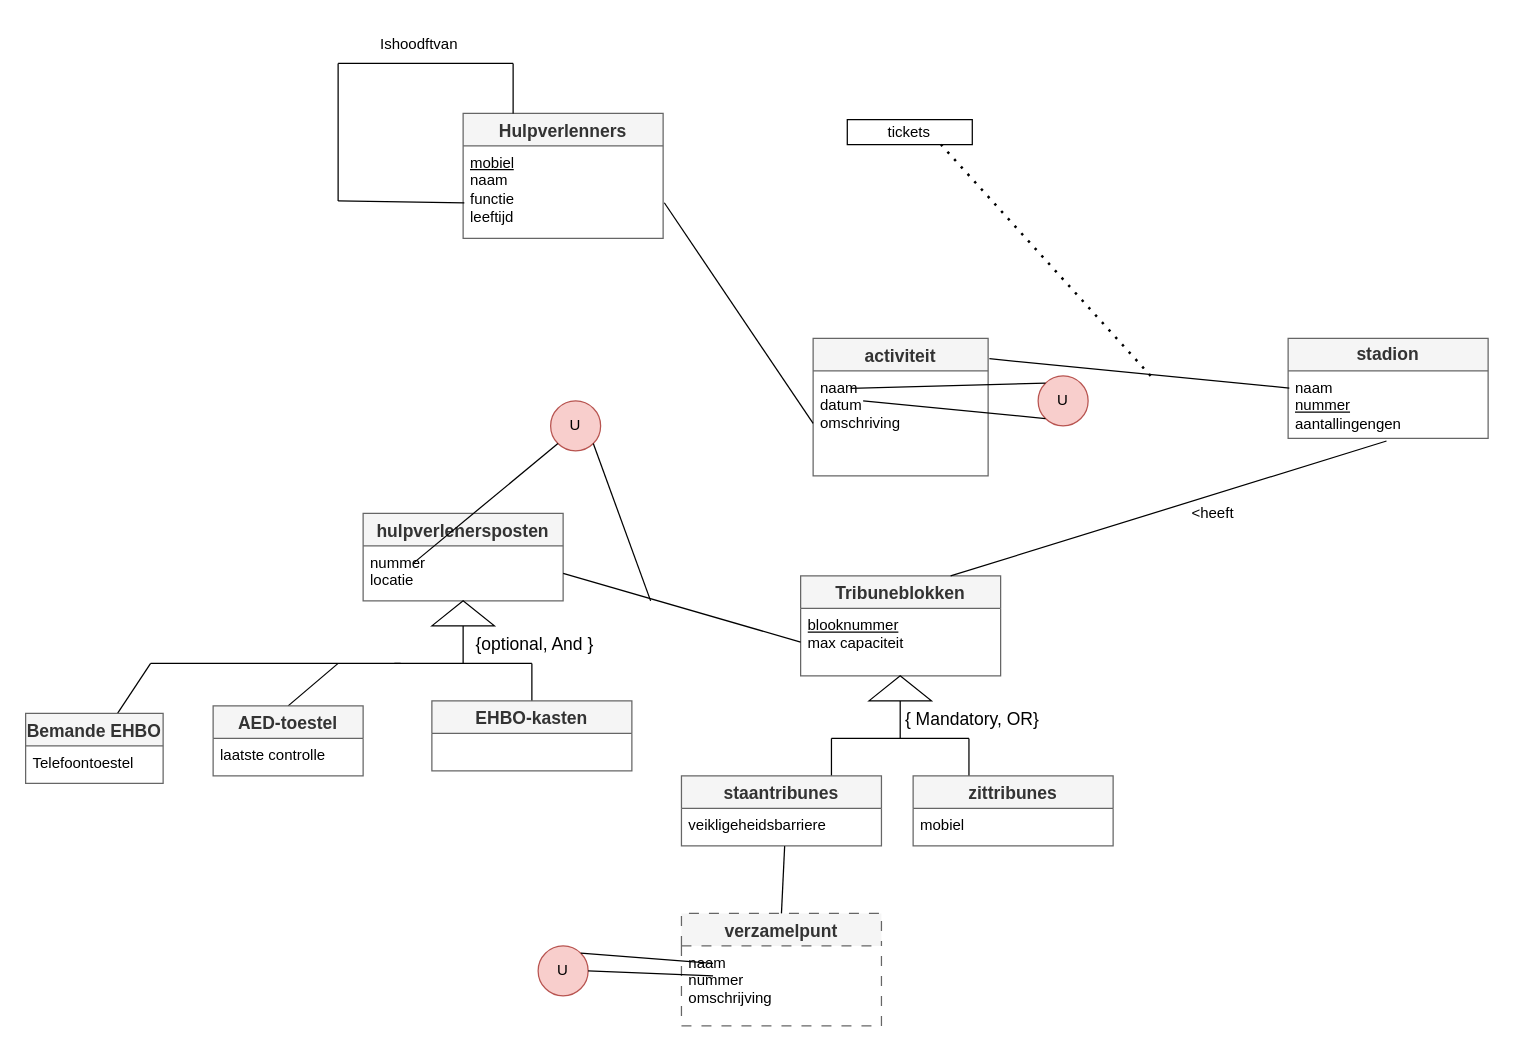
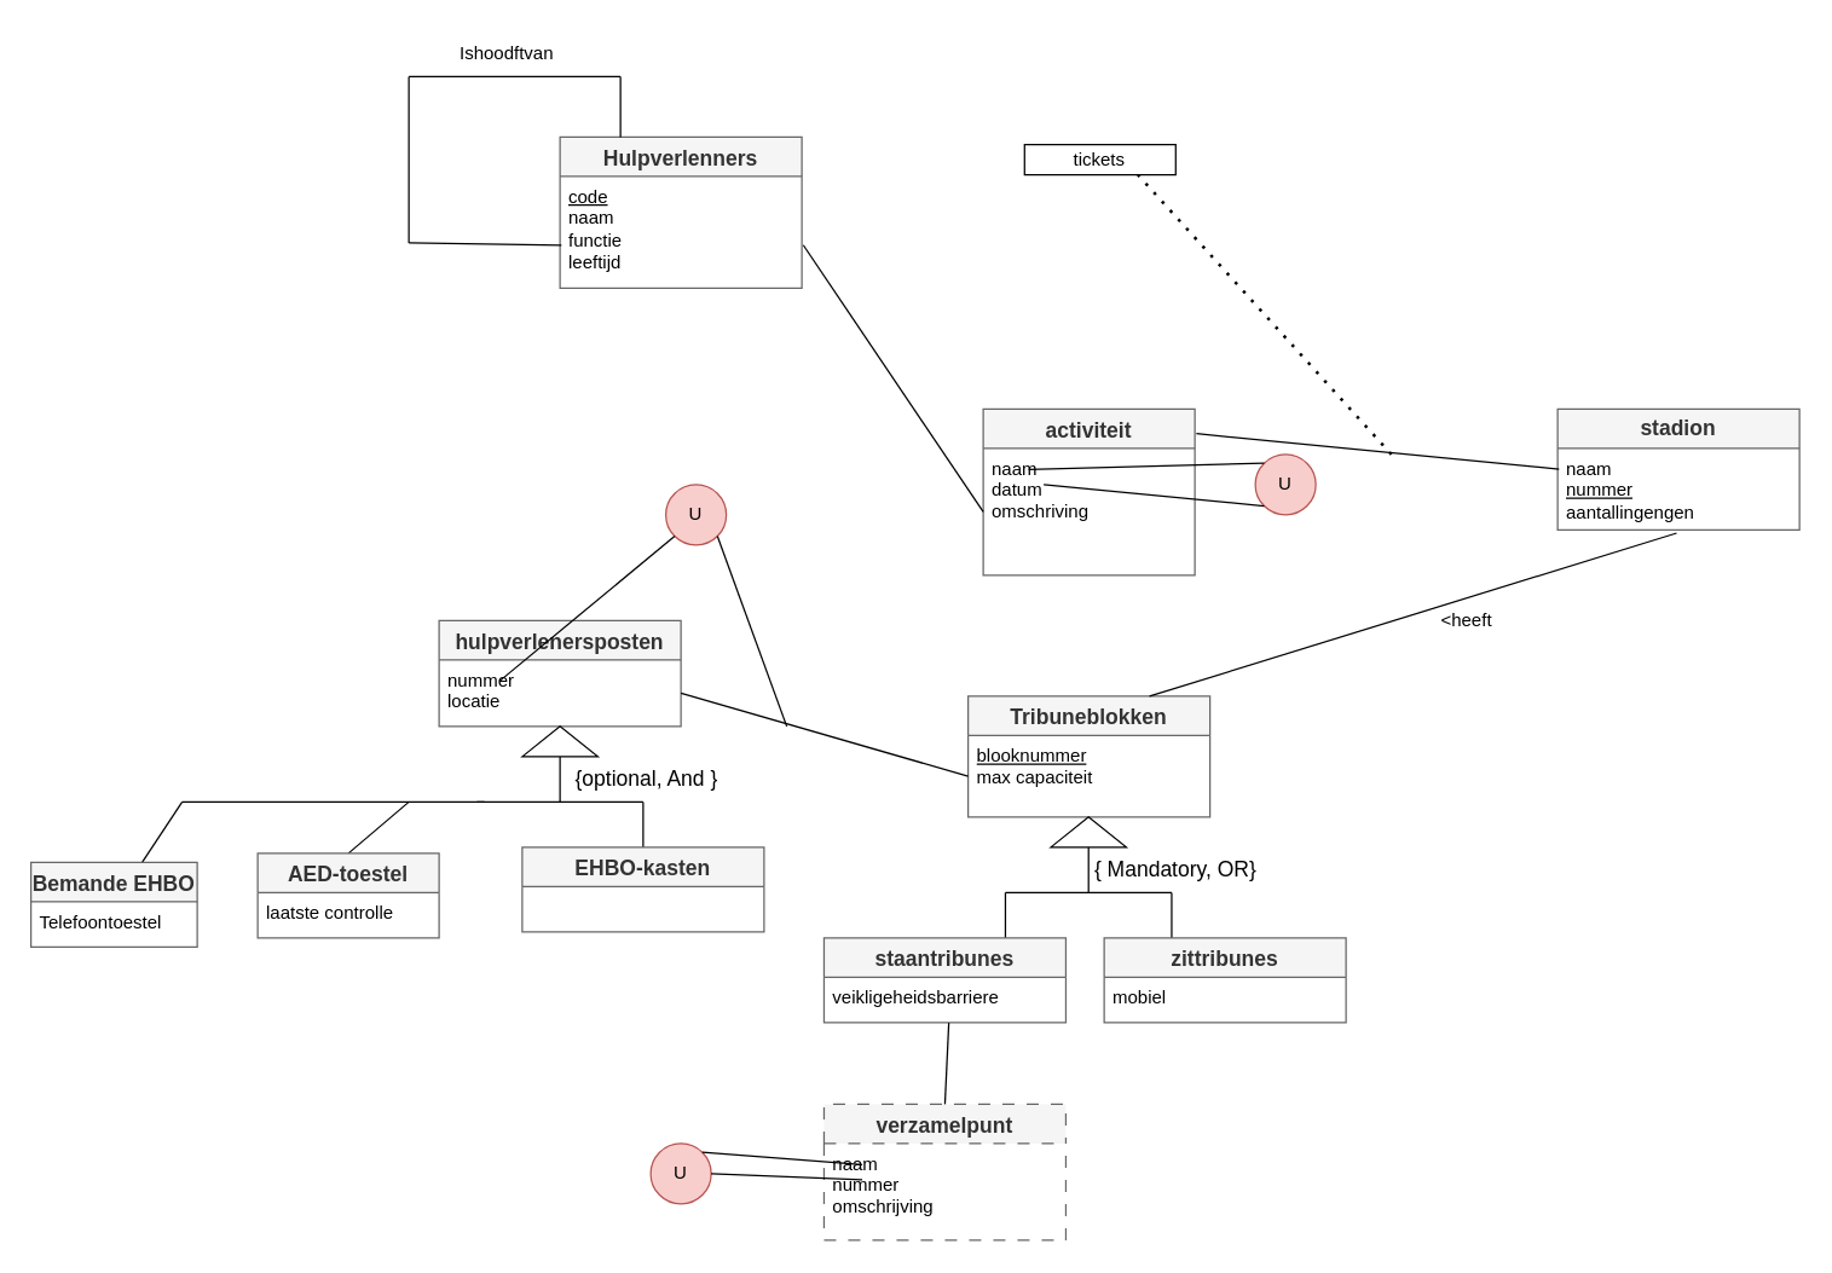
  <mxCell id="0" />
  <mxCell id="1" parent="0" />
  <mxCell id="2" value="stadion" style="swimlane;fontStyle=1;childLayout=stackLayout;horizontal=1;startSize=26;horizontalStack=0;resizeParent=1;resizeParentMax=0;resizeLast=0;collapsible=1;marginBottom=0;align=center;fontSize=14;strokeColor=#666666;fillColor=#f5f5f5;fontColor=#333333;whiteSpace=wrap;" vertex="1" parent="1"><mxGeometry x="1030" y="270" width="160" height="80" as="geometry" /></mxCell>
  <mxCell id="3" value="naam&lt;br&gt;&lt;u&gt;nummer&lt;/u&gt;&lt;div&gt;aantallingengen&lt;/div&gt;" style="text;strokeColor=none;fillColor=none;spacingLeft=4;spacingRight=4;overflow=hidden;rotatable=0;points=[[0,0.5],[1,0.5]];portConstraint=eastwest;fontSize=12;fontStyle=0;html=1;" vertex="1" parent="2"><mxGeometry y="26" width="160" height="54" as="geometry" /></mxCell>
  <mxCell id="4" value="activiteit" style="swimlane;fontStyle=1;childLayout=stackLayout;horizontal=1;startSize=26;horizontalStack=0;resizeParent=1;resizeParentMax=0;resizeLast=0;collapsible=1;marginBottom=0;align=center;fontSize=14;strokeColor=#666666;fillColor=#f5f5f5;fontColor=#333333;" vertex="1" parent="1"><mxGeometry x="650" y="270" width="140" height="110" as="geometry" /></mxCell>
  <mxCell id="5" value="naam&#10;datum&#10;omschriving" style="text;strokeColor=none;fillColor=none;spacingLeft=4;spacingRight=4;overflow=hidden;rotatable=0;points=[[0,0.5],[1,0.5]];portConstraint=eastwest;fontSize=12;" vertex="1" parent="4"><mxGeometry y="26" width="140" height="84" as="geometry" /></mxCell>
  <mxCell id="6" value="U" style="ellipse;whiteSpace=wrap;html=1;strokeColor=#b85450;fillColor=#f8cecc;" vertex="1" parent="1"><mxGeometry y="300" width="40" height="40" as="geometry" x="830" /></mxCell>
  <mxCell id="7" value="" style="endArrow=none;html=1;rounded=0;entryX=0;entryY=1;entryDx=0;entryDy=0;" edge="1" parent="1" target="6"><mxGeometry width="50" height="50" relative="1" as="geometry"><mxPoint x="690" y="320" as="sourcePoint" /><mxPoint x="540" y="390" as="targetPoint" /></mxGeometry></mxCell>
  <mxCell id="8" value="" style="endArrow=none;html=1;rounded=0;entryX=0;entryY=0;entryDx=0;entryDy=0;" edge="1" parent="1" target="6"><mxGeometry width="50" height="50" relative="1" as="geometry"><mxPoint x="680" y="310" as="sourcePoint" /><mxPoint x="860" y="190" as="targetPoint" /></mxGeometry></mxCell>
  <mxCell id="9" value="Tribuneblokken" style="swimlane;fontStyle=1;childLayout=stackLayout;horizontal=1;startSize=26;horizontalStack=0;resizeParent=1;resizeParentMax=0;resizeLast=0;collapsible=1;marginBottom=0;align=center;fontSize=14;strokeColor=#666666;fillColor=#f5f5f5;fontColor=#333333;" vertex="1" parent="1"><mxGeometry x="640" y="460" width="160" height="80" as="geometry" /></mxCell>
  <mxCell id="10" value="&lt;u&gt;blooknummer&lt;/u&gt;&lt;br&gt;max capaciteit" style="text;strokeColor=none;fillColor=none;spacingLeft=4;spacingRight=4;overflow=hidden;rotatable=0;points=[[0,0.5],[1,0.5]];portConstraint=eastwest;fontSize=12;html=1;" vertex="1" parent="9"><mxGeometry y="26" width="160" height="54" as="geometry" /></mxCell>
  <mxCell id="11" value="" style="triangle;whiteSpace=wrap;html=1;direction=north;" vertex="1" parent="1"><mxGeometry x="694.66" y="540" width="50" height="20" as="geometry" /></mxCell>
  <mxCell id="12" value="" style="endArrow=none;html=1;rounded=0;entryX=0;entryY=0.5;entryDx=0;entryDy=0;" edge="1" target="11" parent="1"><mxGeometry width="50" height="50" relative="1" as="geometry"><mxPoint x="719.66" y="590" as="sourcePoint" /><mxPoint x="764.66" y="500" as="targetPoint" /></mxGeometry></mxCell>
  <mxCell id="13" value="" style="endArrow=none;html=1;rounded=0;" edge="1" parent="1"><mxGeometry width="50" height="50" relative="1" as="geometry"><mxPoint x="774.66" y="590" as="sourcePoint" /><mxPoint x="664.66" y="590" as="targetPoint" /></mxGeometry></mxCell>
  <mxCell id="14" value="" style="endArrow=none;html=1;rounded=0;" edge="1" parent="1"><mxGeometry width="50" height="50" relative="1" as="geometry"><mxPoint x="664.66" y="620" as="sourcePoint" /><mxPoint x="664.66" y="590" as="targetPoint" /></mxGeometry></mxCell>
  <mxCell id="15" value="" style="endArrow=none;html=1;rounded=0;" edge="1" parent="1"><mxGeometry width="50" height="50" relative="1" as="geometry"><mxPoint x="774.66" y="620" as="sourcePoint" /><mxPoint x="774.66" y="590" as="targetPoint" /></mxGeometry></mxCell>
  <mxCell id="16" value="{ Mandatory, OR}" style="text;html=1;align=center;verticalAlign=middle;whiteSpace=wrap;rounded=0;fontSize=14;" vertex="1" parent="1"><mxGeometry x="704.66" y="560" width="145.34" height="30" as="geometry" /></mxCell>
  <mxCell id="17" value="staantribunes" style="swimlane;fontStyle=1;childLayout=stackLayout;horizontal=1;startSize=26;horizontalStack=0;resizeParent=1;resizeParentMax=0;resizeLast=0;collapsible=1;marginBottom=0;align=center;fontSize=14;strokeColor=#666666;fillColor=#f5f5f5;fontColor=#333333;" vertex="1" parent="1"><mxGeometry x="544.66" y="620" width="160" height="56" as="geometry" /></mxCell>
  <mxCell id="18" value="veikligeheidsbarriere" style="text;strokeColor=none;fillColor=none;spacingLeft=4;spacingRight=4;overflow=hidden;rotatable=0;points=[[0,0.5],[1,0.5]];portConstraint=eastwest;fontSize=12;" vertex="1" parent="17"><mxGeometry y="26" width="160" height="30" as="geometry" /></mxCell>
  <mxCell id="19" value="zittribunes" style="swimlane;fontStyle=1;childLayout=stackLayout;horizontal=1;startSize=26;horizontalStack=0;resizeParent=1;resizeParentMax=0;resizeLast=0;collapsible=1;marginBottom=0;align=center;fontSize=14;strokeColor=#666666;fillColor=#f5f5f5;fontColor=#333333;" vertex="1" parent="1"><mxGeometry x="730" y="620" width="160" height="56" as="geometry" /></mxCell>
  <mxCell id="20" value="mobiel" style="text;strokeColor=none;fillColor=none;spacingLeft=4;spacingRight=4;overflow=hidden;rotatable=0;points=[[0,0.5],[1,0.5]];portConstraint=eastwest;fontSize=12;" vertex="1" parent="19"><mxGeometry y="26" width="160" height="30" as="geometry" /></mxCell>
  <mxCell id="21" value="verzamelpunt" style="swimlane;fontStyle=1;childLayout=stackLayout;horizontal=1;startSize=26;horizontalStack=0;resizeParent=1;resizeParentMax=0;resizeLast=0;collapsible=1;marginBottom=0;align=center;fontSize=14;strokeColor=#666666;fillColor=#f5f5f5;fontColor=#333333;dashed=1;dashPattern=8 8;" vertex="1" parent="1"><mxGeometry x="544.66" y="730" width="160" height="90" as="geometry" /></mxCell>
  <mxCell id="22" value="naam&#10;nummer&#10;omschrijving" style="text;strokeColor=none;fillColor=none;spacingLeft=4;spacingRight=4;overflow=hidden;rotatable=0;points=[[0,0.5],[1,0.5]];portConstraint=eastwest;fontSize=12;" vertex="1" parent="21"><mxGeometry y="26" width="160" height="64" as="geometry" /></mxCell>
  <mxCell id="23" value="" style="endArrow=none;html=1;rounded=0;entryX=0.516;entryY=1.006;entryDx=0;entryDy=0;entryPerimeter=0;exitX=0.5;exitY=0;exitDx=0;exitDy=0;" edge="1" parent="1" source="21" target="18"><mxGeometry width="50" height="50" relative="1" as="geometry"><mxPoint x="940" y="600" as="sourcePoint" /><mxPoint x="990" y="550" as="targetPoint" /></mxGeometry></mxCell>
  <mxCell id="24" value="U" style="ellipse;whiteSpace=wrap;html=1;strokeColor=#b85450;fillColor=#f8cecc;" vertex="1" parent="1"><mxGeometry x="430" y="756" width="40" height="40" as="geometry" /></mxCell>
  <mxCell id="25" value="" style="endArrow=none;html=1;rounded=0;entryX=1;entryY=0;entryDx=0;entryDy=0;exitX=0.158;exitY=0.219;exitDx=0;exitDy=0;exitPerimeter=0;" edge="1" parent="1" source="22" target="24"><mxGeometry width="50" height="50" relative="1" as="geometry"><mxPoint x="580" y="670" as="sourcePoint" /><mxPoint x="630" y="620" as="targetPoint" /></mxGeometry></mxCell>
  <mxCell id="26" value="" style="endArrow=none;html=1;rounded=0;entryX=0.158;entryY=0.375;entryDx=0;entryDy=0;entryPerimeter=0;exitX=1;exitY=0.5;exitDx=0;exitDy=0;" edge="1" parent="1" source="24" target="22"><mxGeometry width="50" height="50" relative="1" as="geometry"><mxPoint x="580" y="670" as="sourcePoint" /><mxPoint x="630" y="620" as="targetPoint" /></mxGeometry></mxCell>
  <mxCell id="27" value="hulpverlenersposten" style="swimlane;fontStyle=1;childLayout=stackLayout;horizontal=1;startSize=26;horizontalStack=0;resizeParent=1;resizeParentMax=0;resizeLast=0;collapsible=1;marginBottom=0;align=center;fontSize=14;strokeColor=#666666;fillColor=#f5f5f5;fontColor=#333333;" vertex="1" parent="1"><mxGeometry x="290" y="410" width="160" height="70" as="geometry" /></mxCell>
  <mxCell id="28" value="nummer&#10;locatie&#10;" style="text;strokeColor=none;fillColor=none;spacingLeft=4;spacingRight=4;overflow=hidden;rotatable=0;points=[[0,0.5],[1,0.5]];portConstraint=eastwest;fontSize=12;" vertex="1" parent="27"><mxGeometry y="26" width="160" height="44" as="geometry" /></mxCell>
  <mxCell id="29" value="" style="triangle;whiteSpace=wrap;html=1;direction=north;" vertex="1" parent="1"><mxGeometry x="345" y="480" width="50" height="20" as="geometry" /></mxCell>
  <mxCell id="30" value="" style="endArrow=none;html=1;rounded=0;entryX=0;entryY=0.5;entryDx=0;entryDy=0;" edge="1" target="29" parent="1"><mxGeometry width="50" height="50" relative="1" as="geometry"><mxPoint x="370" y="530" as="sourcePoint" /><mxPoint x="415" y="440" as="targetPoint" /></mxGeometry></mxCell>
  <mxCell id="31" value="" style="endArrow=none;html=1;rounded=0;" edge="1" parent="1"><mxGeometry width="50" height="50" relative="1" as="geometry"><mxPoint x="425" y="530" as="sourcePoint" /><mxPoint x="315" y="530" as="targetPoint" /></mxGeometry></mxCell>
  <mxCell id="32" value="" style="endArrow=none;html=1;rounded=0;exitX=0.5;exitY=0;exitDx=0;exitDy=0;" edge="1" parent="1" source="39"><mxGeometry width="50" height="50" relative="1" as="geometry"><mxPoint x="270" y="560" as="sourcePoint" /><mxPoint x="270" y="530" as="targetPoint" /></mxGeometry></mxCell>
  <mxCell id="33" value="" style="endArrow=none;html=1;rounded=0;" edge="1" parent="1"><mxGeometry width="50" height="50" relative="1" as="geometry"><mxPoint x="425" y="560" as="sourcePoint" /><mxPoint x="425" y="530" as="targetPoint" /></mxGeometry></mxCell>
  <mxCell id="34" value="{optional, And }" style="text;html=1;align=center;verticalAlign=middle;whiteSpace=wrap;rounded=0;fontSize=14;" vertex="1" parent="1"><mxGeometry x="355" y="500" width="145" height="30" as="geometry" /></mxCell>
  <mxCell id="35" value="" style="endArrow=none;html=1;rounded=0;" edge="1" parent="1"><mxGeometry width="50" height="50" relative="1" as="geometry"><mxPoint x="120" y="530" as="sourcePoint" /><mxPoint x="320" y="530" as="targetPoint" /></mxGeometry></mxCell>
  <mxCell id="36" value="" style="endArrow=none;html=1;rounded=0;" edge="1" parent="1" target="37"><mxGeometry width="50" height="50" relative="1" as="geometry"><mxPoint x="120" y="530" as="sourcePoint" /><mxPoint x="220" y="530" as="targetPoint" /></mxGeometry></mxCell>
  <mxCell id="37" value="Bemande EHBO" style="swimlane;fontStyle=1;childLayout=stackLayout;horizontal=1;startSize=26;horizontalStack=0;resizeParent=1;resizeParentMax=0;resizeLast=0;collapsible=1;marginBottom=0;align=center;fontSize=14;strokeColor=#666666;fillColor=#f5f5f5;fontColor=#333333;" vertex="1" parent="1"><mxGeometry x="20" y="570" width="110" height="56" as="geometry" /></mxCell>
  <mxCell id="38" value="Telefoontoestel" style="text;strokeColor=none;fillColor=none;spacingLeft=4;spacingRight=4;overflow=hidden;rotatable=0;points=[[0,0.5],[1,0.5]];portConstraint=eastwest;fontSize=12;" vertex="1" parent="37"><mxGeometry y="26" width="110" height="30" as="geometry" /></mxCell>
  <mxCell id="39" value="AED-toestel" style="swimlane;fontStyle=1;childLayout=stackLayout;horizontal=1;startSize=26;horizontalStack=0;resizeParent=1;resizeParentMax=0;resizeLast=0;collapsible=1;marginBottom=0;align=center;fontSize=14;strokeColor=#666666;fillColor=#f5f5f5;fontColor=#333333;" vertex="1" parent="1"><mxGeometry x="170" y="564" width="120" height="56" as="geometry" /></mxCell>
  <mxCell id="40" value="laatste controlle" style="text;strokeColor=none;fillColor=none;spacingLeft=4;spacingRight=4;overflow=hidden;rotatable=0;points=[[0,0.5],[1,0.5]];portConstraint=eastwest;fontSize=12;" vertex="1" parent="39"><mxGeometry y="26" width="120" height="30" as="geometry" /></mxCell>
  <mxCell id="41" value="EHBO-kasten" style="swimlane;fontStyle=1;childLayout=stackLayout;horizontal=1;startSize=26;horizontalStack=0;resizeParent=1;resizeParentMax=0;resizeLast=0;collapsible=1;marginBottom=0;align=center;fontSize=14;strokeColor=#666666;fillColor=#f5f5f5;fontColor=#333333;" vertex="1" parent="1"><mxGeometry x="345" y="560" width="160" height="56" as="geometry" /></mxCell>
  <mxCell id="42" value=" " style="text;strokeColor=none;fillColor=none;spacingLeft=4;spacingRight=4;overflow=hidden;rotatable=0;points=[[0,0.5],[1,0.5]];portConstraint=eastwest;fontSize=12;" vertex="1" parent="41"><mxGeometry y="26" width="160" height="30" as="geometry" /></mxCell>
  <mxCell id="43" value="Hulpverlenners" style="swimlane;fontStyle=1;childLayout=stackLayout;horizontal=1;startSize=26;horizontalStack=0;resizeParent=1;resizeParentMax=0;resizeLast=0;collapsible=1;marginBottom=0;align=center;fontSize=14;strokeColor=#666666;fillColor=#f5f5f5;fontColor=#333333;" vertex="1" parent="1"><mxGeometry x="370" y="90" width="160" height="100" as="geometry" /></mxCell>
- <mxCell id="44" value="&lt;u&gt;mobiel&lt;/u&gt;&lt;div&gt;naam&lt;/div&gt;&lt;div&gt;functie&lt;/div&gt;&lt;div&gt;leeftijd&lt;/div&gt;" style="text;strokeColor=none;fillColor=none;spacingLeft=4;spacingRight=4;overflow=hidden;rotatable=0;points=[[0,0.5],[1,0.5]];portConstraint=eastwest;fontSize=12;html=1;" vertex="1" parent="43"><mxGeometry y="26" width="160" height="74" as="geometry" /></mxCell>
+ <mxCell id="44" value="&lt;u&gt;code&lt;/u&gt;&lt;div&gt;naam&lt;/div&gt;&lt;div&gt;functie&lt;/div&gt;&lt;div&gt;leeftijd&lt;/div&gt;" style="text;strokeColor=none;fillColor=none;spacingLeft=4;spacingRight=4;overflow=hidden;rotatable=0;points=[[0,0.5],[1,0.5]];portConstraint=eastwest;fontSize=12;html=1;" vertex="1" parent="43"><mxGeometry y="26" width="160" height="74" as="geometry" /></mxCell>
  <mxCell id="45" value="tickets" style="rounded=0;whiteSpace=wrap;html=1;strokeColor=#000000;" vertex="1" parent="1"><mxGeometry x="677.33" y="95" width="100" height="20" as="geometry" /></mxCell>
  <mxCell id="46" value="" style="endArrow=none;html=1;rounded=0;entryX=1.007;entryY=0.148;entryDx=0;entryDy=0;entryPerimeter=0;exitX=0.006;exitY=0.255;exitDx=0;exitDy=0;exitPerimeter=0;" edge="1" parent="1" source="3" target="4"><mxGeometry width="50" height="50" relative="1" as="geometry"><mxPoint x="700" y="390" as="sourcePoint" /><mxPoint x="750" y="340" as="targetPoint" /></mxGeometry></mxCell>
  <mxCell id="47" value="" style="endArrow=none;dashed=1;html=1;dashPattern=1 3;strokeWidth=2;rounded=0;entryX=0.75;entryY=1;entryDx=0;entryDy=0;" edge="1" parent="1" target="45"><mxGeometry width="50" height="50" relative="1" as="geometry"><mxPoint x="920" y="300" as="sourcePoint" /><mxPoint x="750" y="340" as="targetPoint" /></mxGeometry></mxCell>
  <mxCell id="48" value="" style="endArrow=none;html=1;rounded=0;entryX=0.75;entryY=0;entryDx=0;entryDy=0;exitX=0.492;exitY=1.039;exitDx=0;exitDy=0;exitPerimeter=0;" edge="1" parent="1" source="3" target="9"><mxGeometry width="50" height="50" relative="1" as="geometry"><mxPoint x="700" y="390" as="sourcePoint" /><mxPoint x="750" y="340" as="targetPoint" /></mxGeometry></mxCell>
  <mxCell id="49" value="" style="endArrow=none;html=1;rounded=0;entryX=1;entryY=0.5;entryDx=0;entryDy=0;exitX=0;exitY=0.5;exitDx=0;exitDy=0;" edge="1" parent="1" source="10" target="28"><mxGeometry width="50" height="50" relative="1" as="geometry"><mxPoint x="700" y="390" as="sourcePoint" /><mxPoint x="750" y="340" as="targetPoint" /></mxGeometry></mxCell>
  <mxCell id="50" value="" style="endArrow=none;html=1;rounded=0;entryX=0.006;entryY=0.615;entryDx=0;entryDy=0;entryPerimeter=0;" edge="1" parent="1" target="44"><mxGeometry width="50" height="50" relative="1" as="geometry"><mxPoint x="270" y="160" as="sourcePoint" /><mxPoint x="750" y="340" as="targetPoint" /></mxGeometry></mxCell>
  <mxCell id="51" value="" style="endArrow=none;html=1;rounded=0;" edge="1" parent="1"><mxGeometry width="50" height="50" relative="1" as="geometry"><mxPoint x="270" y="50" as="sourcePoint" /><mxPoint x="270" y="160" as="targetPoint" /></mxGeometry></mxCell>
  <mxCell id="52" value="" style="endArrow=none;html=1;rounded=0;" edge="1" parent="1"><mxGeometry width="50" height="50" relative="1" as="geometry"><mxPoint x="410" y="50" as="sourcePoint" /><mxPoint x="270" y="50" as="targetPoint" /></mxGeometry></mxCell>
  <mxCell id="53" value="" style="endArrow=none;html=1;rounded=0;exitX=0.25;exitY=0;exitDx=0;exitDy=0;" edge="1" parent="1" source="43"><mxGeometry width="50" height="50" relative="1" as="geometry"><mxPoint x="700" y="390" as="sourcePoint" /><mxPoint x="410" y="50" as="targetPoint" /></mxGeometry></mxCell>
  <mxCell id="54" value="" style="endArrow=none;html=1;rounded=0;entryX=1.006;entryY=0.615;entryDx=0;entryDy=0;entryPerimeter=0;exitX=0;exitY=0.5;exitDx=0;exitDy=0;" edge="1" parent="1" source="5" target="44"><mxGeometry width="50" height="50" relative="1" as="geometry"><mxPoint x="700" y="390" as="sourcePoint" /><mxPoint x="750" y="340" as="targetPoint" /></mxGeometry></mxCell>
  <mxCell id="55" value="Ishoodftvan" style="text;html=1;align=center;verticalAlign=middle;whiteSpace=wrap;rounded=0;" vertex="1" parent="1"><mxGeometry x="260" y="20" width="150" height="30" as="geometry" /></mxCell>
  <mxCell id="56" value="&amp;lt;heeft" style="text;html=1;align=center;verticalAlign=middle;whiteSpace=wrap;rounded=0;" vertex="1" parent="1"><mxGeometry x="905" y="395" width="130" height="30" as="geometry" /></mxCell>
  <mxCell id="57" value="U" style="ellipse;whiteSpace=wrap;html=1;strokeColor=#b85450;fillColor=#f8cecc;" vertex="1" parent="1"><mxGeometry x="440" y="320" width="40" height="40" as="geometry" /></mxCell>
  <mxCell id="58" value="" style="endArrow=none;html=1;rounded=0;entryX=1;entryY=1;entryDx=0;entryDy=0;" edge="1" parent="1" target="57"><mxGeometry width="50" height="50" relative="1" as="geometry"><mxPoint x="520" y="480" as="sourcePoint" /><mxPoint x="750" y="340" as="targetPoint" /></mxGeometry></mxCell>
  <mxCell id="59" value="" style="endArrow=none;html=1;rounded=0;entryX=0;entryY=1;entryDx=0;entryDy=0;exitX=0.25;exitY=0.318;exitDx=0;exitDy=0;exitPerimeter=0;" edge="1" parent="1" source="28" target="57"><mxGeometry width="50" height="50" relative="1" as="geometry"><mxPoint x="700" y="390" as="sourcePoint" /><mxPoint x="750" y="340" as="targetPoint" /></mxGeometry></mxCell>
